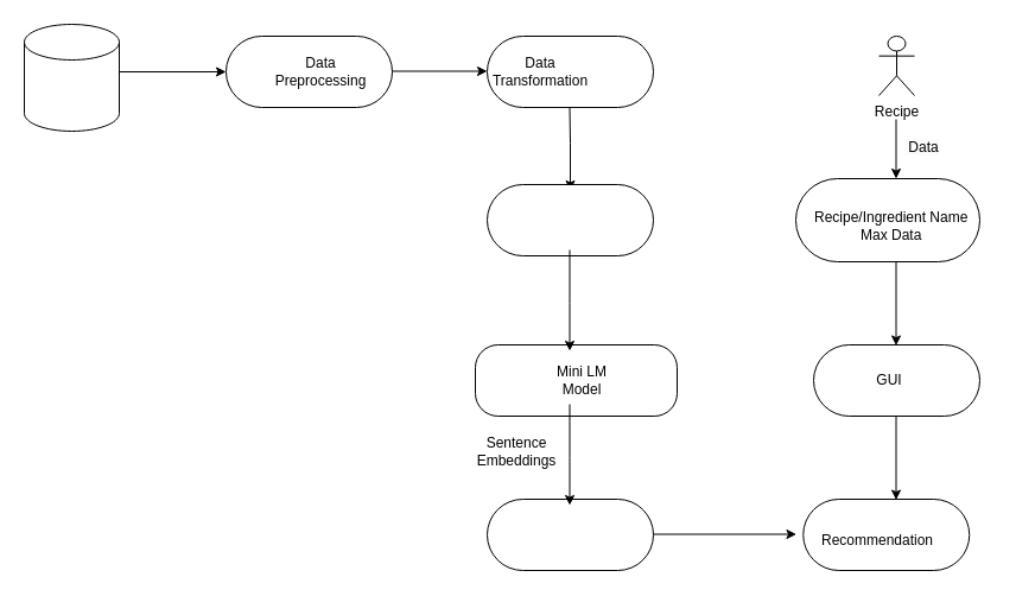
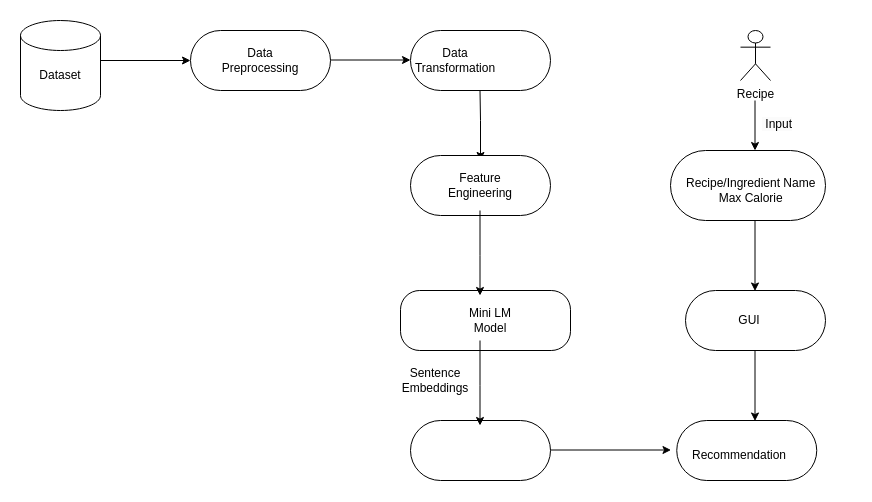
  <mxCell id="0" />
  <mxCell id="1" parent="0" />
  <mxCell id="2" value="" style="shape=cylinder3;whiteSpace=wrap;html=1;boundedLbl=1;backgroundOutline=1;size=15;" vertex="1" parent="1"><mxGeometry x="20" y="20" width="80" height="90" as="geometry" /></mxCell>
- <mxCell id="3" value="&lt;span style=&quot;color: rgb(0, 0, 0); font-family: Helvetica; font-size: 12px; font-style: normal; font-variant-ligatures: normal; font-variant-caps: normal; font-weight: 400; letter-spacing: normal; orphans: 2; text-align: center; text-indent: 0px; text-transform: none; widows: 2; word-spacing: 0px; -webkit-text-stroke-width: 0px; white-space: normal; background-color: rgb(251, 251, 251); text-decoration-thickness: initial; text-decoration-style: initial; text-decoration-color: initial; display: inline !important; float: none;&quot;&gt;&amp;nbsp;Data&lt;/span&gt;" style="text;whiteSpace=wrap;html=1;" vertex="1" parent="1"><mxGeometry x="760" y="110" width="90" height="40" as="geometry" /></mxCell>
+ <mxCell id="3" value="&lt;span style=&quot;color: rgb(0, 0, 0); font-family: Helvetica; font-size: 12px; font-style: normal; font-variant-ligatures: normal; font-variant-caps: normal; font-weight: 400; letter-spacing: normal; orphans: 2; text-align: center; text-indent: 0px; text-transform: none; widows: 2; word-spacing: 0px; -webkit-text-stroke-width: 0px; white-space: normal; background-color: rgb(251, 251, 251); text-decoration-thickness: initial; text-decoration-style: initial; text-decoration-color: initial; display: inline !important; float: none;&quot;&gt;&amp;nbsp;Input&lt;/span&gt;" style="text;whiteSpace=wrap;html=1;" vertex="1" parent="1"><mxGeometry x="760" y="110" width="90" height="40" as="geometry" /></mxCell>
  <mxCell id="4" value="" style="group" vertex="1" connectable="0" parent="1"><mxGeometry x="30" y="30" width="797.5" height="450" as="geometry" /></mxCell>
+ <mxCell id="5" value="Dataset" style="text;html=1;align=center;verticalAlign=middle;whiteSpace=wrap;rounded=0;container=1;" vertex="1" parent="4"><mxGeometry y="30" width="60" height="30" as="geometry" /></mxCell>
  <mxCell id="6" value="" style="endArrow=classic;html=1;rounded=0;" edge="1" parent="4"><mxGeometry width="50" height="50" relative="1" as="geometry"><mxPoint x="70" y="30" as="sourcePoint" /><mxPoint x="160" y="30" as="targetPoint" /></mxGeometry></mxCell>
  <mxCell id="7" value="" style="rounded=1;whiteSpace=wrap;html=1;arcSize=50;" vertex="1" parent="4"><mxGeometry x="160" width="140" height="60" as="geometry" /></mxCell>
  <mxCell id="8" value="" style="rounded=1;whiteSpace=wrap;html=1;arcSize=50;" vertex="1" parent="4"><mxGeometry x="380" width="140" height="60" as="geometry" /></mxCell>
- <mxCell id="9" value="Data Preprocessing" style="text;html=1;align=center;verticalAlign=middle;whiteSpace=wrap;rounded=0;container=1;" vertex="1" parent="4"><mxGeometry x="210" y="15" width="60" height="30" as="geometry" /></mxCell>
+ <mxCell id="9" value="Data Preprocessing" style="text;html=1;align=center;verticalAlign=middle;whiteSpace=wrap;rounded=0;container=1;" vertex="1" parent="4"><mxGeometry x="200" y="15" width="60" height="30" as="geometry" /></mxCell>
  <mxCell id="10" value="" style="endArrow=classic;html=1;rounded=0;" edge="1" parent="4"><mxGeometry width="50" height="50" relative="1" as="geometry"><mxPoint x="300" y="29.5" as="sourcePoint" /><mxPoint x="380" y="29.5" as="targetPoint" /></mxGeometry></mxCell>
  <mxCell id="11" value="Data Transformation" style="text;html=1;align=center;verticalAlign=middle;whiteSpace=wrap;rounded=0;container=1;" vertex="1" parent="4"><mxGeometry x="395" y="15" width="60" height="30" as="geometry" /></mxCell>
  <mxCell id="12" value="" style="endArrow=classic;html=1;rounded=0;entryX=0.5;entryY=0.083;entryDx=0;entryDy=0;entryPerimeter=0;" edge="1" parent="4" target="28"><mxGeometry width="50" height="50" relative="1" as="geometry"><mxPoint x="449.5" y="60" as="sourcePoint" /><mxPoint x="450" y="120" as="targetPoint" /><Array as="points"><mxPoint x="450" y="90" /></Array></mxGeometry></mxCell>
  <mxCell id="13" value="" style="rounded=1;whiteSpace=wrap;html=1;arcSize=32;" vertex="1" parent="4"><mxGeometry x="370" y="260" width="170" height="60" as="geometry" /></mxCell>
  <mxCell id="14" value="Mini LM Model" style="text;html=1;align=center;verticalAlign=middle;whiteSpace=wrap;rounded=0;container=1;" vertex="1" parent="4"><mxGeometry x="430" y="275" width="60" height="30" as="geometry" /></mxCell>
  <mxCell id="15" value="Sentence Embeddings" style="text;html=1;align=center;verticalAlign=middle;whiteSpace=wrap;rounded=0;container=1;rotation=0;" vertex="1" parent="4"><mxGeometry x="370" y="340" width="70" height="20" as="geometry" /></mxCell>
  <mxCell id="16" value="" style="rounded=1;whiteSpace=wrap;html=1;arcSize=50;" vertex="1" parent="4"><mxGeometry x="380" y="390" width="140" height="60" as="geometry" /></mxCell>
  <mxCell id="17" value="" style="endArrow=classic;html=1;rounded=0;" edge="1" parent="4"><mxGeometry width="50" height="50" relative="1" as="geometry"><mxPoint x="520" y="419.5" as="sourcePoint" /><mxPoint x="640.5" y="419.5" as="targetPoint" /></mxGeometry></mxCell>
  <mxCell id="18" value="" style="rounded=1;whiteSpace=wrap;html=1;arcSize=50;" vertex="1" parent="4"><mxGeometry x="646.25" y="390" width="140" height="60" as="geometry" /></mxCell>
  <mxCell id="19" value="Recommendation" style="text;html=1;align=center;verticalAlign=middle;whiteSpace=wrap;rounded=0;" vertex="1" parent="4"><mxGeometry x="678.75" y="410" width="60" height="30" as="geometry" /></mxCell>
  <mxCell id="20" value="Recipe" style="shape=umlActor;verticalLabelPosition=bottom;verticalAlign=top;html=1;outlineConnect=0;" vertex="1" parent="4"><mxGeometry x="710" width="30" height="50" as="geometry" /></mxCell>
  <mxCell id="21" value="" style="endArrow=classic;html=1;rounded=0;" edge="1" parent="4"><mxGeometry width="50" height="50" relative="1" as="geometry"><mxPoint x="724.5" y="70" as="sourcePoint" /><mxPoint x="724.5" y="120" as="targetPoint" /></mxGeometry></mxCell>
  <mxCell id="22" value="" style="rounded=1;whiteSpace=wrap;html=1;arcSize=50;" vertex="1" parent="4"><mxGeometry x="640" y="120" width="155" height="70" as="geometry" /></mxCell>
- <mxCell id="23" value="&amp;nbsp;Recipe/Ingredient Name&lt;div&gt;&amp;nbsp;Max Data&lt;/div&gt;" style="text;html=1;align=center;verticalAlign=middle;whiteSpace=wrap;rounded=0;container=1;" vertex="1" parent="4"><mxGeometry x="640" y="152.5" width="157.5" height="15" as="geometry" /></mxCell>
+ <mxCell id="23" value="&amp;nbsp;Recipe/Ingredient Name&lt;div&gt;&amp;nbsp;Max Calorie&lt;/div&gt;" style="text;html=1;align=center;verticalAlign=middle;whiteSpace=wrap;rounded=0;container=1;" vertex="1" parent="4"><mxGeometry x="640" y="152.5" width="157.5" height="15" as="geometry" /></mxCell>
  <mxCell id="24" value="" style="endArrow=classic;html=1;rounded=0;" edge="1" parent="4"><mxGeometry width="50" height="50" relative="1" as="geometry"><mxPoint x="724.5" y="190" as="sourcePoint" /><mxPoint x="724.5" y="260.5" as="targetPoint" /></mxGeometry></mxCell>
  <mxCell id="25" value="" style="rounded=1;whiteSpace=wrap;html=1;arcSize=50;" vertex="1" parent="4"><mxGeometry x="655" y="260" width="140" height="60" as="geometry" /></mxCell>
  <mxCell id="26" value="GUI" style="text;html=1;align=center;verticalAlign=middle;whiteSpace=wrap;rounded=0;container=1;" vertex="1" parent="4"><mxGeometry x="640" y="282.5" width="157.5" height="15" as="geometry" /></mxCell>
  <mxCell id="27" value="" style="endArrow=classic;html=1;rounded=0;" edge="1" parent="4"><mxGeometry width="50" height="50" relative="1" as="geometry"><mxPoint x="724.5" y="320" as="sourcePoint" /><mxPoint x="724.5" y="390.5" as="targetPoint" /></mxGeometry></mxCell>
  <mxCell id="28" value="" style="rounded=1;whiteSpace=wrap;html=1;arcSize=50;" vertex="1" parent="4"><mxGeometry x="380" y="125" width="140" height="60" as="geometry" /></mxCell>
+ <mxCell id="29" value="Feature Engineering" style="text;html=1;align=center;verticalAlign=middle;whiteSpace=wrap;rounded=0;container=1;" vertex="1" parent="4"><mxGeometry x="420" y="140" width="60" height="30" as="geometry" /></mxCell>
  <mxCell id="30" value="" style="endArrow=classic;html=1;rounded=0;entryX=0.5;entryY=0.083;entryDx=0;entryDy=0;entryPerimeter=0;exitX=0.5;exitY=1;exitDx=0;exitDy=0;" edge="1" parent="4"><mxGeometry width="50" height="50" relative="1" as="geometry"><mxPoint x="449.5" y="180" as="sourcePoint" /><mxPoint x="449.5" y="265" as="targetPoint" /><Array as="points"><mxPoint x="449.5" y="225" /></Array></mxGeometry></mxCell>
  <mxCell id="31" value="" style="endArrow=classic;html=1;rounded=0;entryX=0.5;entryY=0.083;entryDx=0;entryDy=0;entryPerimeter=0;exitX=0.5;exitY=1;exitDx=0;exitDy=0;" edge="1" parent="4"><mxGeometry width="50" height="50" relative="1" as="geometry"><mxPoint x="449.5" y="310" as="sourcePoint" /><mxPoint x="449.5" y="395" as="targetPoint" /><Array as="points"><mxPoint x="449.5" y="355" /></Array></mxGeometry></mxCell>
